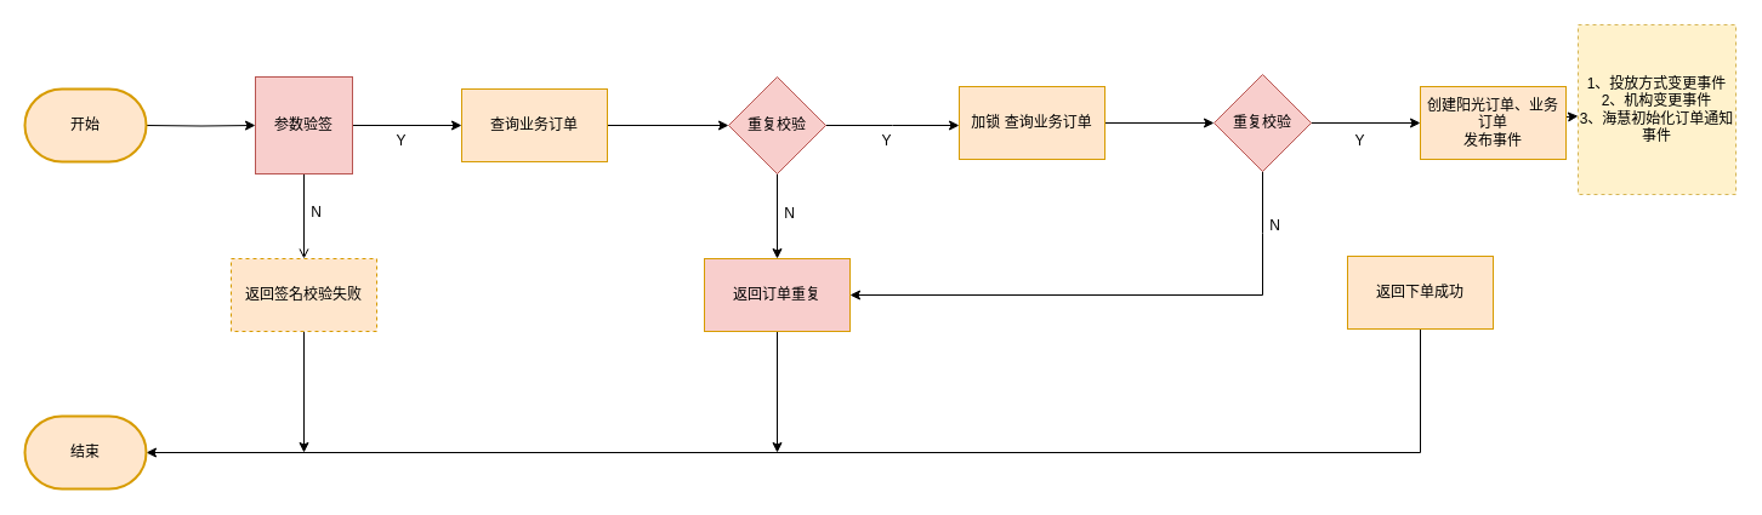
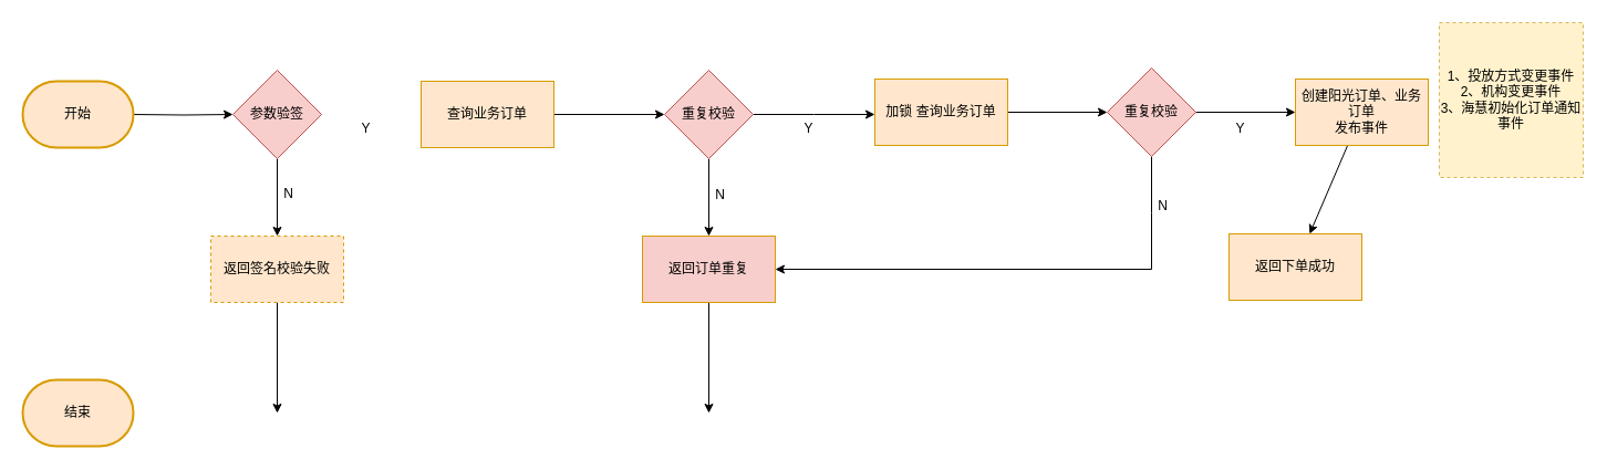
  <mxCell id="0" />
  <mxCell id="1" parent="0" />
  <mxCell id="2" value="" style="edgeStyle=orthogonalEdgeStyle;rounded=0;orthogonalLoop=1;jettySize=auto;html=1;" parent="1" target="5" edge="1"><mxGeometry relative="1" as="geometry"><mxPoint x="120" y="103" as="sourcePoint" /></mxGeometry></mxCell>
- <mxCell id="3" value="" style="edgeStyle=orthogonalEdgeStyle;rounded=0;orthogonalLoop=1;jettySize=auto;html=1;" parent="1" source="5" target="7" edge="1"><mxGeometry relative="1" as="geometry" /></mxCell>
- <mxCell id="4" value="" style="edgeStyle=orthogonalEdgeStyle;rounded=0;orthogonalLoop=1;jettySize=auto;html=1;endArrow=open;" parent="1" source="5" target="18" edge="1"><mxGeometry relative="1" as="geometry" /></mxCell>
- <mxCell id="5" value="参数验签" style="whiteSpace=wrap;html=1;fillColor=#f8cecc;strokeColor=#b85450;rounded=0;" parent="1" vertex="1"><mxGeometry x="210" y="63" width="80" height="80" as="geometry" /></mxCell>
+ <mxCell id="4" value="" style="edgeStyle=orthogonalEdgeStyle;rounded=0;orthogonalLoop=1;jettySize=auto;html=1;" parent="1" source="5" target="18" edge="1"><mxGeometry relative="1" as="geometry" /></mxCell>
+ <mxCell id="5" value="参数验签" style="rhombus;whiteSpace=wrap;html=1;fillColor=#f8cecc;strokeColor=#b85450;" parent="1" vertex="1"><mxGeometry x="210" y="63" width="80" height="80" as="geometry" /></mxCell>
  <mxCell id="6" value="" style="edgeStyle=orthogonalEdgeStyle;rounded=0;orthogonalLoop=1;jettySize=auto;html=1;" parent="1" source="7" target="11" edge="1"><mxGeometry relative="1" as="geometry" /></mxCell>
  <mxCell id="7" value="查询业务订单" style="rounded=0;whiteSpace=wrap;html=1;fillColor=#ffe6cc;strokeColor=#d79b00;" parent="1" vertex="1"><mxGeometry x="380" y="73" width="120" height="60" as="geometry" /></mxCell>
  <mxCell id="8" value="Y" style="text;html=1;align=center;verticalAlign=middle;resizable=0;points=[];autosize=1;strokeColor=none;fillColor=none;" parent="1" vertex="1"><mxGeometry x="315" y="101" width="30" height="30" as="geometry" /></mxCell>
  <mxCell id="9" value="" style="edgeStyle=orthogonalEdgeStyle;rounded=0;orthogonalLoop=1;jettySize=auto;html=1;" parent="1" source="11" target="13" edge="1"><mxGeometry relative="1" as="geometry" /></mxCell>
  <mxCell id="10" value="" style="edgeStyle=orthogonalEdgeStyle;rounded=0;orthogonalLoop=1;jettySize=auto;html=1;" parent="1" source="11" edge="1"><mxGeometry relative="1" as="geometry"><mxPoint x="790" y="103" as="targetPoint" /></mxGeometry></mxCell>
  <mxCell id="11" value="重复校验" style="rhombus;whiteSpace=wrap;html=1;fillColor=#f8cecc;strokeColor=#b85450;" parent="1" vertex="1"><mxGeometry x="600" y="63" width="80" height="80" as="geometry" /></mxCell>
  <mxCell id="12" style="rounded=0;orthogonalLoop=1;jettySize=auto;html=1;" parent="1" source="13" edge="1"><mxGeometry relative="1" as="geometry"><mxPoint x="640" y="373" as="targetPoint" /></mxGeometry></mxCell>
  <mxCell id="13" value="返回订单重复" style="rounded=0;whiteSpace=wrap;html=1;fillColor=#f8cecc;strokeColor=#d79b00;" parent="1" vertex="1"><mxGeometry x="580" y="213" width="120" height="60" as="geometry" /></mxCell>
  <mxCell id="14" value="N" style="text;html=1;align=center;verticalAlign=middle;resizable=0;points=[];autosize=1;strokeColor=none;fillColor=none;" parent="1" vertex="1"><mxGeometry x="635" y="161" width="30" height="30" as="geometry" /></mxCell>
  <mxCell id="15" value="" style="edgeStyle=orthogonalEdgeStyle;rounded=0;orthogonalLoop=1;jettySize=auto;html=1;" edge="1" parent="1" source="16" target="29"><mxGeometry relative="1" as="geometry" /></mxCell>
  <mxCell id="16" value="加锁 查询业务订单" style="rounded=0;whiteSpace=wrap;html=1;fillColor=#ffe6cc;strokeColor=#d79b00;" parent="1" vertex="1"><mxGeometry x="790" y="71" width="120" height="60" as="geometry" /></mxCell>
  <mxCell id="17" style="rounded=0;orthogonalLoop=1;jettySize=auto;html=1;" parent="1" source="18" edge="1"><mxGeometry relative="1" as="geometry"><mxPoint x="250" y="373" as="targetPoint" /></mxGeometry></mxCell>
  <mxCell id="18" value="返回签名校验失败" style="rounded=0;whiteSpace=wrap;html=1;fillColor=#ffe6cc;strokeColor=#d79b00;dashed=1;" parent="1" vertex="1"><mxGeometry x="190" y="213" width="120" height="60" as="geometry" /></mxCell>
- <mxCell id="19" value="" style="rounded=0;orthogonalLoop=1;jettySize=auto;html=1;" parent="1" source="20" target="33" edge="1"><mxGeometry relative="1" as="geometry" /></mxCell>
+ <mxCell id="19" value="" style="rounded=0;orthogonalLoop=1;jettySize=auto;html=1;" parent="1" source="20" target="22" edge="1"><mxGeometry relative="1" as="geometry" /></mxCell>
  <mxCell id="20" value="&lt;div&gt;创建阳光订单&lt;span style=&quot;background-color: initial;&quot;&gt;、业务订单&lt;/span&gt;&lt;br&gt;&lt;/div&gt;发布事件" style="whiteSpace=wrap;html=1;fillColor=#ffe6cc;strokeColor=#d79b00;rounded=0;" parent="1" vertex="1"><mxGeometry x="1170" y="71" width="120" height="60" as="geometry" /></mxCell>
- <mxCell id="21" style="edgeStyle=orthogonalEdgeStyle;rounded=0;orthogonalLoop=1;jettySize=auto;html=1;entryX=1;entryY=0.5;entryDx=0;entryDy=0;elbow=vertical;exitX=0.5;exitY=1;exitDx=0;exitDy=0;entryPerimeter=0;" parent="1" source="22" target="26" edge="1"><mxGeometry relative="1" as="geometry"><mxPoint x="130" y="373" as="targetPoint" /></mxGeometry></mxCell>
  <mxCell id="22" value="返回下单成功" style="rounded=0;whiteSpace=wrap;html=1;fillColor=#ffe6cc;strokeColor=#d79b00;" parent="1" vertex="1"><mxGeometry x="1110" y="211" width="120" height="60" as="geometry" /></mxCell>
  <mxCell id="23" value="N" style="text;html=1;align=center;verticalAlign=middle;resizable=0;points=[];autosize=1;strokeColor=none;fillColor=none;" parent="1" vertex="1"><mxGeometry x="245" y="160" width="30" height="30" as="geometry" /></mxCell>
  <mxCell id="24" value="Y" style="text;html=1;align=center;verticalAlign=middle;resizable=0;points=[];autosize=1;strokeColor=none;fillColor=none;" parent="1" vertex="1"><mxGeometry x="715" y="101" width="30" height="30" as="geometry" /></mxCell>
  <mxCell id="25" value="开始" style="strokeWidth=2;html=1;shape=mxgraph.flowchart.terminator;whiteSpace=wrap;fillColor=#ffe6cc;strokeColor=#d79b00;" parent="1" vertex="1"><mxGeometry x="20" y="73" width="100" height="60" as="geometry" /></mxCell>
  <mxCell id="26" value="结束" style="strokeWidth=2;html=1;shape=mxgraph.flowchart.terminator;whiteSpace=wrap;fillColor=#ffe6cc;strokeColor=#d79b00;" parent="1" vertex="1"><mxGeometry x="20" y="343" width="100" height="60" as="geometry" /></mxCell>
  <mxCell id="27" value="" style="edgeStyle=orthogonalEdgeStyle;rounded=0;orthogonalLoop=1;jettySize=auto;html=1;" edge="1" parent="1" source="29" target="20"><mxGeometry relative="1" as="geometry" /></mxCell>
  <mxCell id="28" style="edgeStyle=orthogonalEdgeStyle;rounded=0;orthogonalLoop=1;jettySize=auto;html=1;endArrow=none;endFill=0;" edge="1" parent="1" source="29"><mxGeometry relative="1" as="geometry"><mxPoint x="1040" y="243" as="targetPoint" /></mxGeometry></mxCell>
  <mxCell id="29" value="重复校验" style="rhombus;whiteSpace=wrap;html=1;fillColor=#f8cecc;strokeColor=#b85450;" vertex="1" parent="1"><mxGeometry x="1000" y="61" width="80" height="80" as="geometry" /></mxCell>
  <mxCell id="30" value="" style="endArrow=classic;html=1;rounded=0;entryX=1;entryY=0.5;entryDx=0;entryDy=0;" edge="1" parent="1" target="13"><mxGeometry width="50" height="50" relative="1" as="geometry"><mxPoint x="1040" y="243" as="sourcePoint" /><mxPoint x="930" y="163" as="targetPoint" /></mxGeometry></mxCell>
  <mxCell id="31" value="Y" style="text;html=1;align=center;verticalAlign=middle;resizable=0;points=[];autosize=1;strokeColor=none;fillColor=none;" vertex="1" parent="1"><mxGeometry x="1105" y="101" width="30" height="30" as="geometry" /></mxCell>
  <mxCell id="32" value="N" style="text;html=1;align=center;verticalAlign=middle;resizable=0;points=[];autosize=1;strokeColor=none;fillColor=none;" vertex="1" parent="1"><mxGeometry x="1035" y="171" width="30" height="30" as="geometry" /></mxCell>
  <mxCell id="33" value="1、投放方式变更事件&lt;div&gt;2、机构变更事件&lt;/div&gt;&lt;div&gt;3、海慧初始化订单通知事件&lt;/div&gt;" style="rounded=0;whiteSpace=wrap;html=1;fillColor=#fff2cc;strokeColor=#d6b656;dashed=1;" vertex="1" parent="1"><mxGeometry x="1300" y="20" width="130" height="140" as="geometry" /></mxCell>
